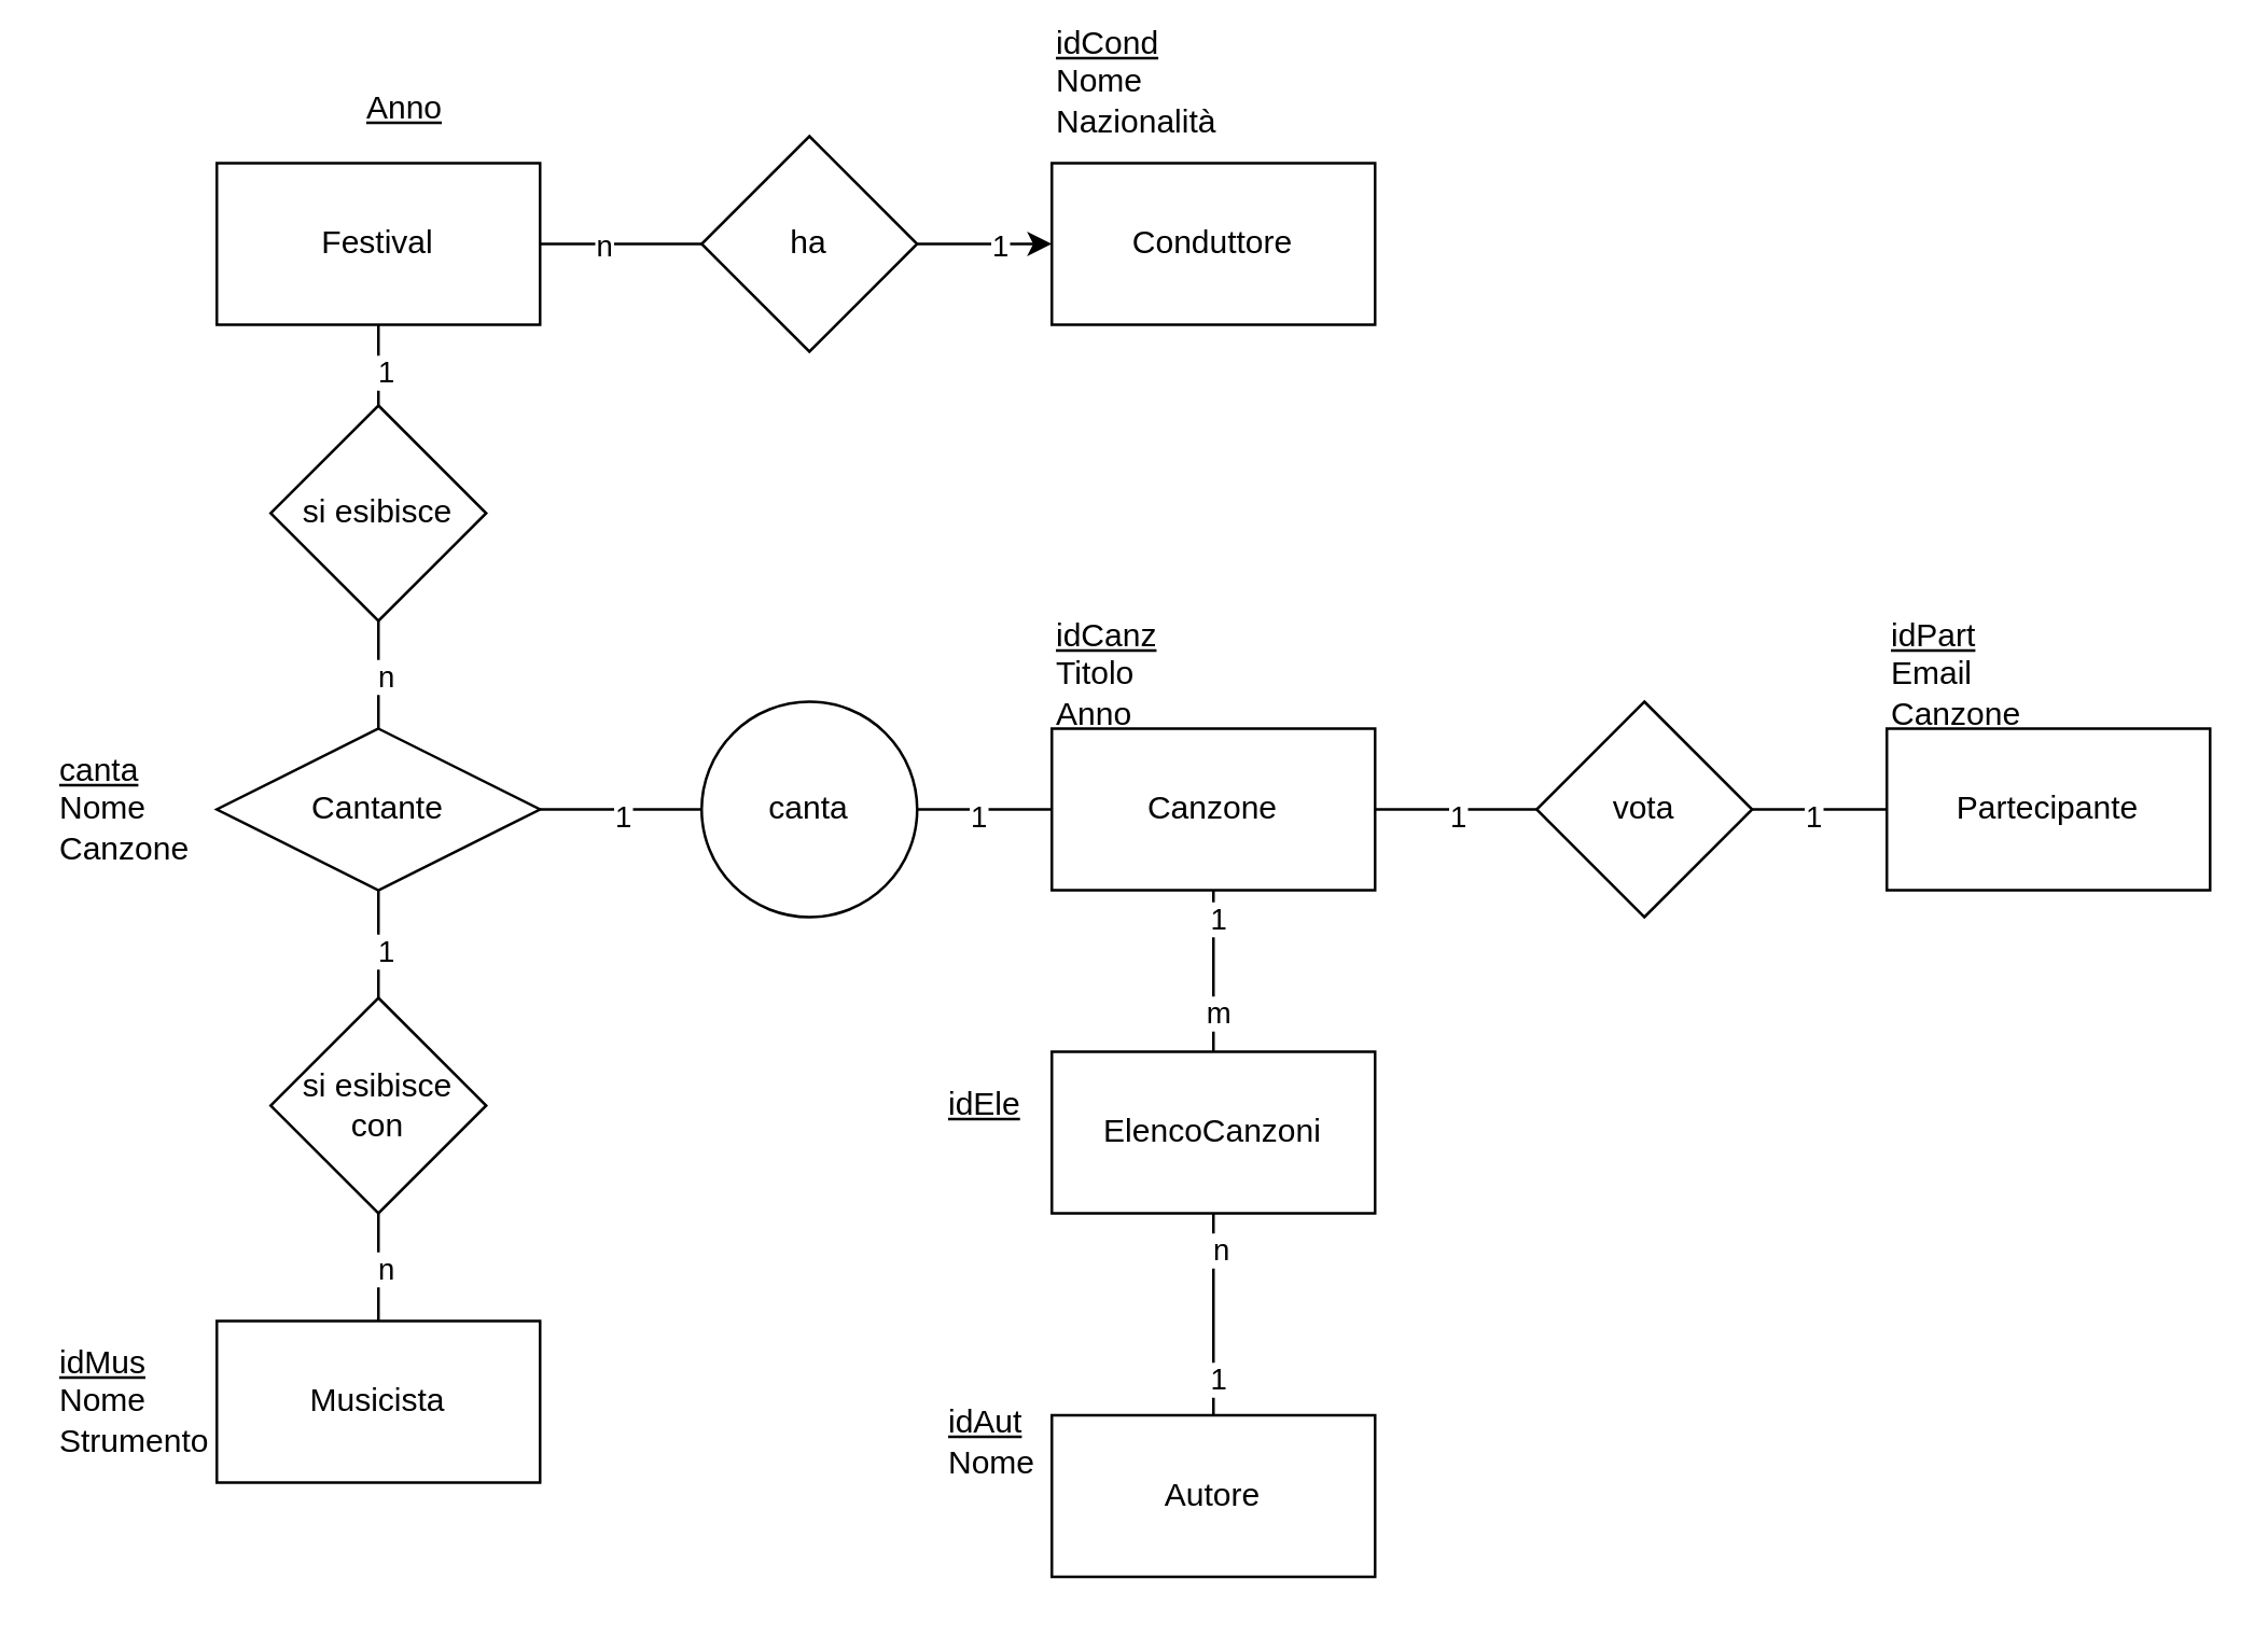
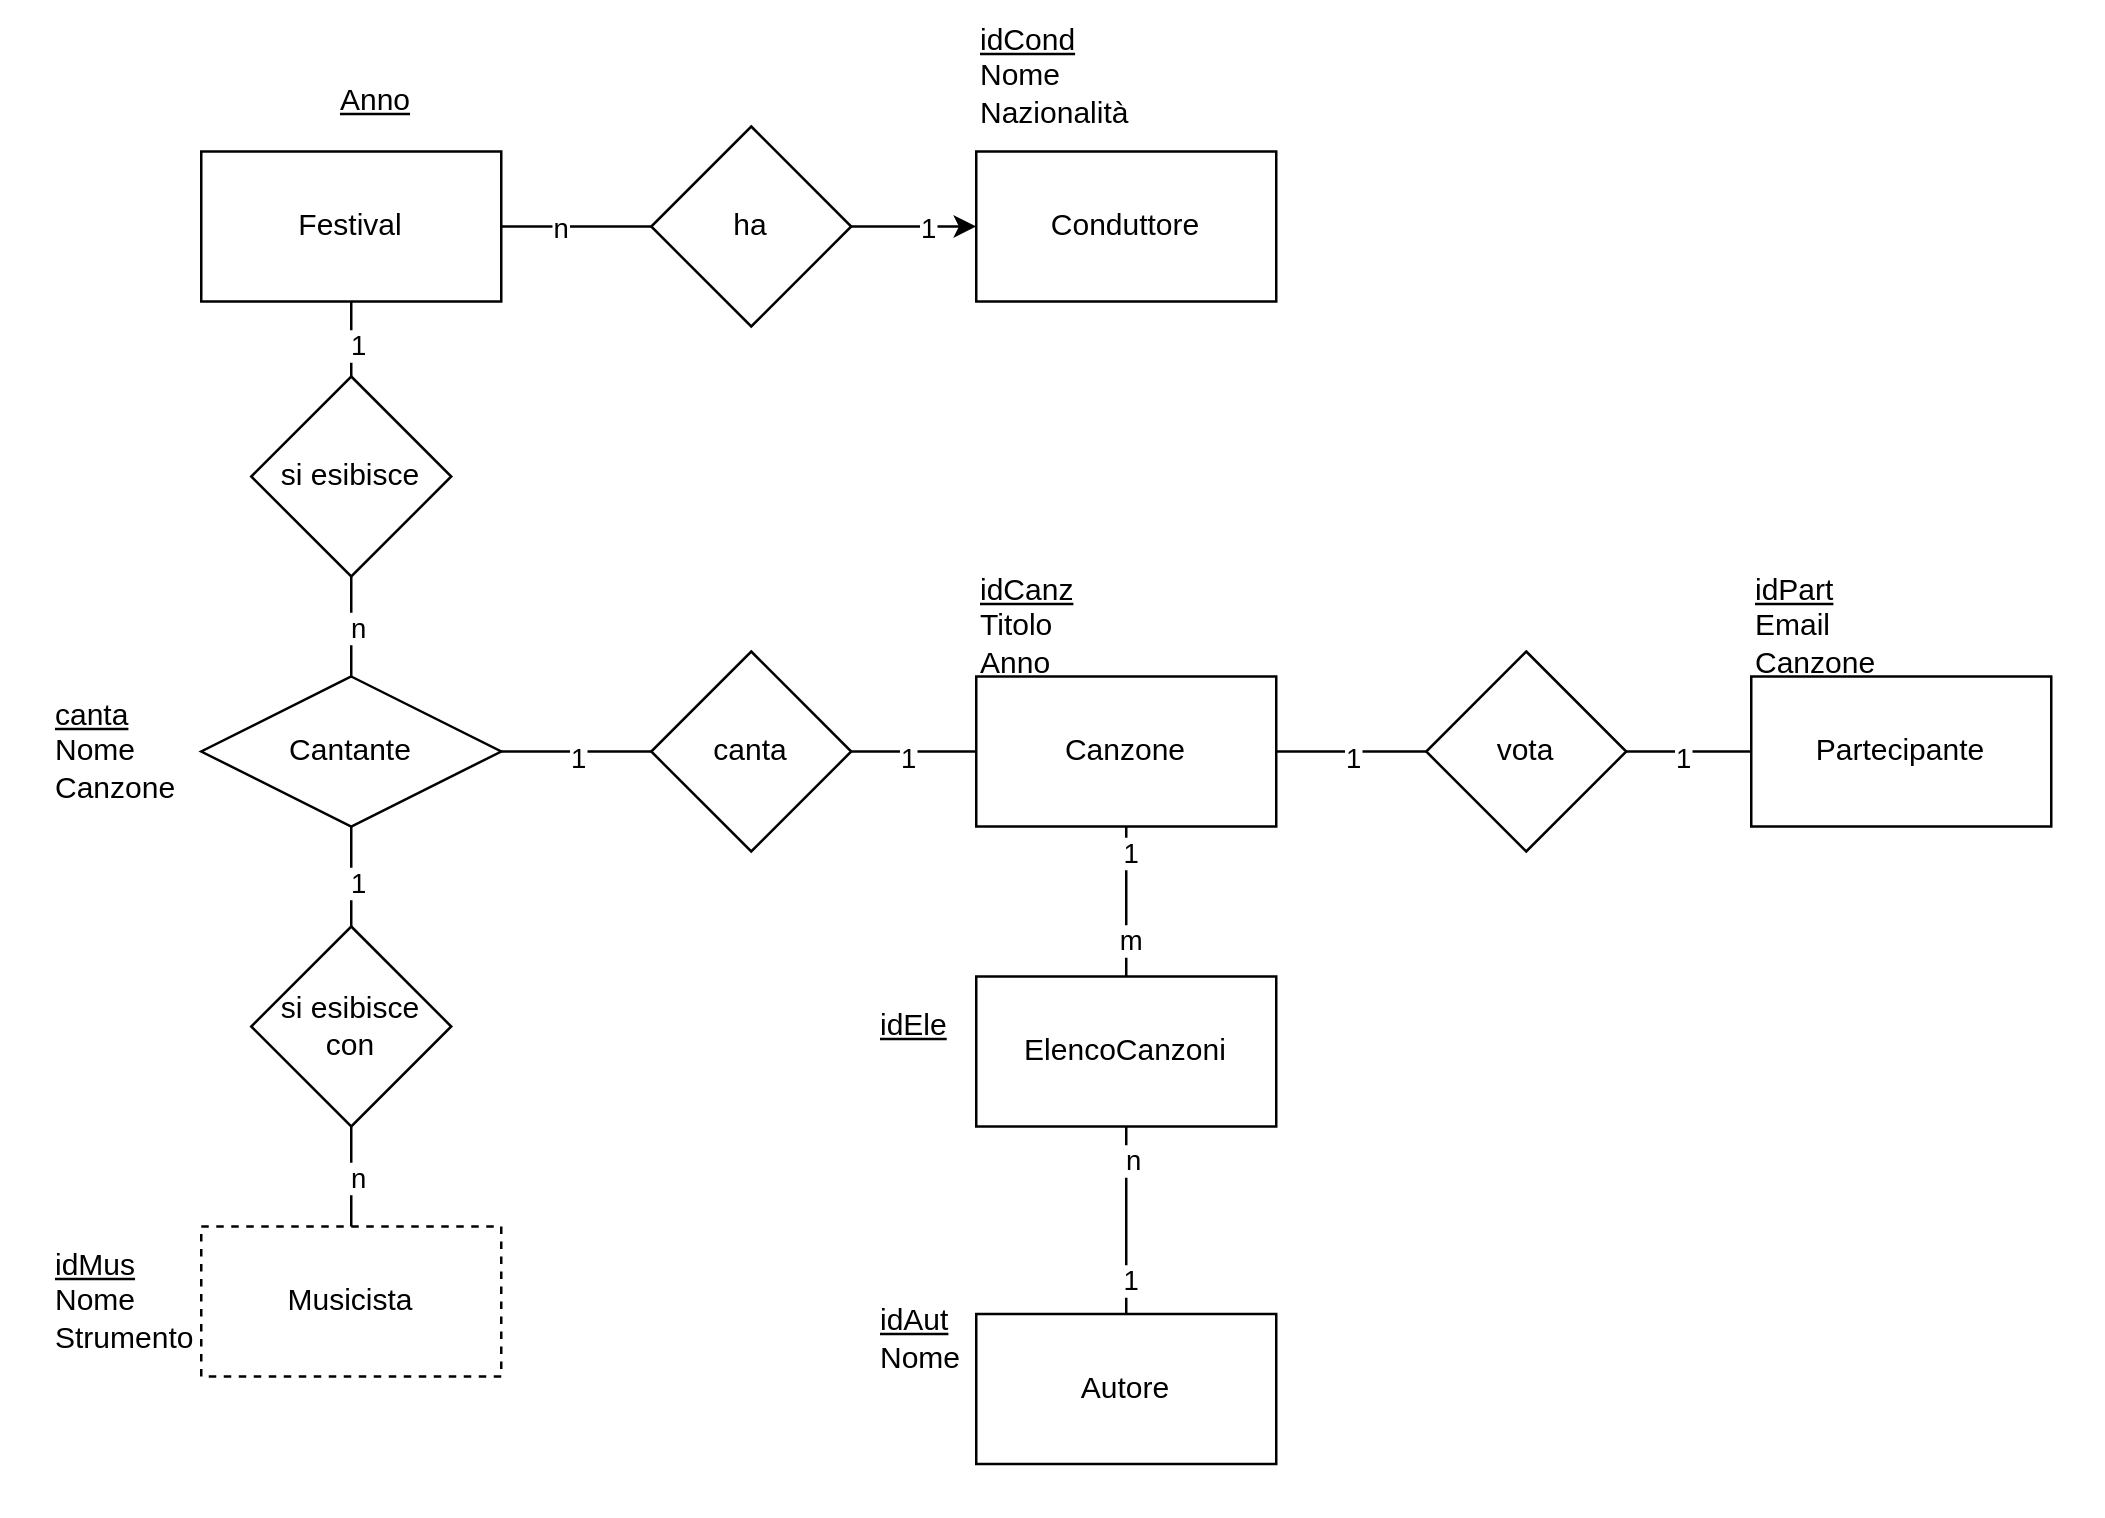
  <mxCell id="0" />
  <mxCell id="1" parent="0" />
  <mxCell id="2" value="Festival" style="rounded=0;whiteSpace=wrap;html=1;" vertex="1" parent="1"><mxGeometry x="80" y="60" width="120" height="60" as="geometry" /></mxCell>
  <mxCell id="3" value="Cantante" style="rhombus;whiteSpace=wrap;html=1;" vertex="1" parent="1"><mxGeometry x="80" y="270" width="120" height="60" as="geometry" /></mxCell>
  <mxCell id="4" value="Partecipante" style="rounded=0;whiteSpace=wrap;html=1;" vertex="1" parent="1"><mxGeometry x="700" y="270" width="120" height="60" as="geometry" /></mxCell>
  <mxCell id="5" value="Canzone" style="rounded=0;whiteSpace=wrap;html=1;" vertex="1" parent="1"><mxGeometry x="390" y="270" width="120" height="60" as="geometry" /></mxCell>
  <mxCell id="6" value="Conduttore" style="rounded=0;whiteSpace=wrap;html=1;" vertex="1" parent="1"><mxGeometry x="390" y="60" width="120" height="60" as="geometry" /></mxCell>
  <mxCell id="7" value="Autore" style="rounded=0;whiteSpace=wrap;html=1;" vertex="1" parent="1"><mxGeometry x="390" y="525" width="120" height="60" as="geometry" /></mxCell>
- <mxCell id="8" value="Musicista" style="rounded=0;whiteSpace=wrap;html=1;" vertex="1" parent="1"><mxGeometry x="80" y="490" width="120" height="60" as="geometry" /></mxCell>
+ <mxCell id="8" value="Musicista" style="rounded=0;whiteSpace=wrap;html=1;dashed=1;" vertex="1" parent="1"><mxGeometry x="80" y="490" width="120" height="60" as="geometry" /></mxCell>
  <mxCell id="9" value="" style="endArrow=classic;html=1;entryX=0;entryY=0.5;entryDx=0;entryDy=0;exitX=1;exitY=0.5;exitDx=0;exitDy=0;" edge="1" parent="1" source="11" target="6"><mxGeometry width="50" height="50" relative="1" as="geometry"><mxPoint x="210" y="120" as="sourcePoint" /><mxPoint x="260" y="70" as="targetPoint" /></mxGeometry></mxCell>
  <mxCell id="10" value="1" style="edgeLabel;html=1;align=center;verticalAlign=middle;resizable=0;points=[];" vertex="1" connectable="0" parent="9"><mxGeometry x="0.782" relative="1" as="geometry"><mxPoint x="-14.71" as="offset" /></mxGeometry></mxCell>
  <mxCell id="11" value="ha" style="rhombus;whiteSpace=wrap;html=1;" vertex="1" parent="1"><mxGeometry x="260" y="50" width="80" height="80" as="geometry" /></mxCell>
  <mxCell id="12" value="" style="endArrow=none;html=1;entryX=0;entryY=0.5;entryDx=0;entryDy=0;exitX=1;exitY=0.5;exitDx=0;exitDy=0;" edge="1" parent="1" source="2" target="11"><mxGeometry width="50" height="50" relative="1" as="geometry"><mxPoint x="200" y="90" as="sourcePoint" /><mxPoint x="370" y="90" as="targetPoint" /></mxGeometry></mxCell>
  <mxCell id="13" value="n" style="edgeLabel;html=1;align=center;verticalAlign=middle;resizable=0;points=[];" vertex="1" connectable="0" parent="12"><mxGeometry x="-0.737" y="-1" relative="1" as="geometry"><mxPoint x="15.29" y="-1" as="offset" /></mxGeometry></mxCell>
  <mxCell id="14" value="si esibisce" style="rhombus;whiteSpace=wrap;html=1;" vertex="1" parent="1"><mxGeometry x="100" y="150" width="80" height="80" as="geometry" /></mxCell>
  <mxCell id="15" value="" style="endArrow=none;html=1;" edge="1" parent="1" source="14" target="2"><mxGeometry width="50" height="50" relative="1" as="geometry"><mxPoint x="30" y="200" as="sourcePoint" /><mxPoint x="80" y="150" as="targetPoint" /></mxGeometry></mxCell>
  <mxCell id="16" value="1" style="edgeLabel;html=1;align=center;verticalAlign=middle;resizable=0;points=[];" vertex="1" connectable="0" parent="15"><mxGeometry x="-0.11" y="-2" relative="1" as="geometry"><mxPoint as="offset" /></mxGeometry></mxCell>
  <mxCell id="17" value="" style="endArrow=none;html=1;" edge="1" parent="1" source="3" target="14"><mxGeometry width="50" height="50" relative="1" as="geometry"><mxPoint x="20" y="260" as="sourcePoint" /><mxPoint x="70" y="210" as="targetPoint" /></mxGeometry></mxCell>
  <mxCell id="18" value="n" style="edgeLabel;html=1;align=center;verticalAlign=middle;resizable=0;points=[];" vertex="1" connectable="0" parent="17"><mxGeometry x="0.008" y="-2" relative="1" as="geometry"><mxPoint as="offset" /></mxGeometry></mxCell>
  <mxCell id="19" value="si esibisce con" style="rhombus;whiteSpace=wrap;html=1;" vertex="1" parent="1"><mxGeometry x="100" y="370" width="80" height="80" as="geometry" /></mxCell>
  <mxCell id="20" value="" style="endArrow=none;html=1;" edge="1" parent="1" source="19" target="3"><mxGeometry width="50" height="50" relative="1" as="geometry"><mxPoint x="130" y="430" as="sourcePoint" /><mxPoint x="240" y="350" as="targetPoint" /></mxGeometry></mxCell>
  <mxCell id="21" value="1" style="edgeLabel;html=1;align=center;verticalAlign=middle;resizable=0;points=[];" vertex="1" connectable="0" parent="20"><mxGeometry x="-0.11" y="-2" relative="1" as="geometry"><mxPoint as="offset" /></mxGeometry></mxCell>
  <mxCell id="22" value="" style="endArrow=none;html=1;" edge="1" parent="1" target="19" source="8"><mxGeometry width="50" height="50" relative="1" as="geometry"><mxPoint x="240" y="500" as="sourcePoint" /><mxPoint x="170" y="440" as="targetPoint" /></mxGeometry></mxCell>
  <mxCell id="23" value="n" style="edgeLabel;html=1;align=center;verticalAlign=middle;resizable=0;points=[];" vertex="1" connectable="0" parent="22"><mxGeometry x="0.008" y="-2" relative="1" as="geometry"><mxPoint as="offset" /></mxGeometry></mxCell>
- <mxCell id="24" value="canta" style="ellipse;whiteSpace=wrap;html=1;" vertex="1" parent="1"><mxGeometry x="260" y="260" width="80" height="80" as="geometry" /></mxCell>
+ <mxCell id="24" value="canta" style="rhombus;whiteSpace=wrap;html=1;" vertex="1" parent="1"><mxGeometry x="260" y="260" width="80" height="80" as="geometry" /></mxCell>
  <mxCell id="25" value="" style="endArrow=none;html=1;" edge="1" parent="1" source="24" target="5"><mxGeometry width="50" height="50" relative="1" as="geometry"><mxPoint x="40" y="210" as="sourcePoint" /><mxPoint x="150" y="130" as="targetPoint" /></mxGeometry></mxCell>
  <mxCell id="26" value="1" style="edgeLabel;html=1;align=center;verticalAlign=middle;resizable=0;points=[];" vertex="1" connectable="0" parent="25"><mxGeometry x="-0.11" y="-2" relative="1" as="geometry"><mxPoint as="offset" /></mxGeometry></mxCell>
  <mxCell id="27" value="" style="endArrow=none;html=1;" edge="1" parent="1" target="24" source="3"><mxGeometry width="50" height="50" relative="1" as="geometry"><mxPoint x="150" y="280" as="sourcePoint" /><mxPoint x="80" y="220" as="targetPoint" /></mxGeometry></mxCell>
  <mxCell id="28" value="1" style="edgeLabel;html=1;align=center;verticalAlign=middle;resizable=0;points=[];" vertex="1" connectable="0" parent="27"><mxGeometry x="0.008" y="-2" relative="1" as="geometry"><mxPoint as="offset" /></mxGeometry></mxCell>
  <mxCell id="29" value="vota" style="rhombus;whiteSpace=wrap;html=1;" vertex="1" parent="1"><mxGeometry x="570" y="260" width="80" height="80" as="geometry" /></mxCell>
  <mxCell id="30" value="" style="endArrow=none;html=1;" edge="1" parent="1" source="29" target="4"><mxGeometry width="50" height="50" relative="1" as="geometry"><mxPoint x="350" y="210" as="sourcePoint" /><mxPoint x="700" y="306" as="targetPoint" /></mxGeometry></mxCell>
  <mxCell id="31" value="1" style="edgeLabel;html=1;align=center;verticalAlign=middle;resizable=0;points=[];" vertex="1" connectable="0" parent="30"><mxGeometry x="-0.11" y="-2" relative="1" as="geometry"><mxPoint as="offset" /></mxGeometry></mxCell>
  <mxCell id="32" value="" style="endArrow=none;html=1;" edge="1" parent="1" target="29" source="5"><mxGeometry width="50" height="50" relative="1" as="geometry"><mxPoint x="510" y="306.25" as="sourcePoint" /><mxPoint x="390" y="220" as="targetPoint" /></mxGeometry></mxCell>
  <mxCell id="33" value="1" style="edgeLabel;html=1;align=center;verticalAlign=middle;resizable=0;points=[];" vertex="1" connectable="0" parent="32"><mxGeometry x="0.008" y="-2" relative="1" as="geometry"><mxPoint as="offset" /></mxGeometry></mxCell>
  <mxCell id="34" value="Anno" style="text;html=1;strokeColor=none;fillColor=none;align=center;verticalAlign=middle;whiteSpace=wrap;rounded=0;fontStyle=4" vertex="1" parent="1"><mxGeometry x="130" y="30" width="40" height="20" as="geometry" /></mxCell>
  <mxCell id="35" value="&lt;u&gt;idCond&lt;/u&gt;&lt;br&gt;Nome&lt;br&gt;Nazionalità" style="text;html=1;strokeColor=none;fillColor=none;align=left;verticalAlign=middle;whiteSpace=wrap;rounded=0;" vertex="1" parent="1"><mxGeometry x="390" y="20" width="40" height="20" as="geometry" /></mxCell>
  <mxCell id="36" value="&lt;u&gt;canta&lt;/u&gt;&lt;br&gt;Nome&lt;br&gt;Canzone" style="text;html=1;strokeColor=none;fillColor=none;align=left;verticalAlign=middle;whiteSpace=wrap;rounded=0;" vertex="1" parent="1"><mxGeometry x="20" y="290" width="40" height="20" as="geometry" /></mxCell>
  <mxCell id="37" value="&lt;u&gt;idMus&lt;/u&gt;&lt;br&gt;Nome&lt;br&gt;Strumento" style="text;html=1;strokeColor=none;fillColor=none;align=left;verticalAlign=middle;whiteSpace=wrap;rounded=0;" vertex="1" parent="1"><mxGeometry x="20" y="510" width="40" height="20" as="geometry" /></mxCell>
  <mxCell id="38" style="edgeStyle=orthogonalEdgeStyle;rounded=0;orthogonalLoop=1;jettySize=auto;html=1;exitX=0.5;exitY=1;exitDx=0;exitDy=0;" edge="1" parent="1" source="37" target="37"><mxGeometry relative="1" as="geometry" /></mxCell>
  <mxCell id="39" value="&lt;u&gt;idCanz&lt;/u&gt;&lt;br&gt;Titolo&lt;br&gt;Anno" style="text;html=1;strokeColor=none;fillColor=none;align=left;verticalAlign=middle;whiteSpace=wrap;rounded=0;" vertex="1" parent="1"><mxGeometry x="390" y="240" width="40" height="20" as="geometry" /></mxCell>
  <mxCell id="40" value="&lt;u&gt;idAut&lt;/u&gt;&lt;br&gt;Nome" style="text;html=1;strokeColor=none;fillColor=none;align=left;verticalAlign=middle;whiteSpace=wrap;rounded=0;" vertex="1" parent="1"><mxGeometry x="350" y="525" width="40" height="20" as="geometry" /></mxCell>
  <mxCell id="41" value="&lt;u&gt;idPart&lt;/u&gt;&lt;br&gt;Email&lt;br&gt;Canzone" style="text;html=1;strokeColor=none;fillColor=none;align=left;verticalAlign=middle;whiteSpace=wrap;rounded=0;" vertex="1" parent="1"><mxGeometry x="700" y="240" width="40" height="20" as="geometry" /></mxCell>
  <mxCell id="42" value="ElencoCanzoni" style="rounded=0;whiteSpace=wrap;html=1;align=center;" vertex="1" parent="1"><mxGeometry x="390" y="390" width="120" height="60" as="geometry" /></mxCell>
  <mxCell id="43" value="" style="endArrow=none;html=1;" edge="1" parent="1" source="5" target="42"><mxGeometry width="50" height="50" relative="1" as="geometry"><mxPoint x="400" y="330" as="sourcePoint" /><mxPoint x="450" y="280" as="targetPoint" /></mxGeometry></mxCell>
  <mxCell id="44" value="1" style="edgeLabel;html=1;align=center;verticalAlign=middle;resizable=0;points=[];" vertex="1" connectable="0" parent="43"><mxGeometry x="-0.661" y="1" relative="1" as="geometry"><mxPoint as="offset" /></mxGeometry></mxCell>
  <mxCell id="45" value="m" style="edgeLabel;html=1;align=center;verticalAlign=middle;resizable=0;points=[];" vertex="1" connectable="0" parent="43"><mxGeometry x="0.516" y="1" relative="1" as="geometry"><mxPoint as="offset" /></mxGeometry></mxCell>
  <mxCell id="46" value="" style="endArrow=none;html=1;" edge="1" parent="1" source="42" target="7"><mxGeometry width="50" height="50" relative="1" as="geometry"><mxPoint x="460" y="340" as="sourcePoint" /><mxPoint x="460" y="400" as="targetPoint" /></mxGeometry></mxCell>
  <mxCell id="47" value="1" style="edgeLabel;html=1;align=center;verticalAlign=middle;resizable=0;points=[];" vertex="1" connectable="0" parent="46"><mxGeometry x="0.62" y="1" relative="1" as="geometry"><mxPoint as="offset" /></mxGeometry></mxCell>
  <mxCell id="48" value="n" style="edgeLabel;html=1;align=center;verticalAlign=middle;resizable=0;points=[];" vertex="1" connectable="0" parent="46"><mxGeometry x="-0.666" y="2" relative="1" as="geometry"><mxPoint as="offset" /></mxGeometry></mxCell>
  <mxCell id="49" value="&lt;u&gt;idEle&lt;/u&gt;" style="text;html=1;strokeColor=none;fillColor=none;align=left;verticalAlign=middle;whiteSpace=wrap;rounded=0;" vertex="1" parent="1"><mxGeometry x="350" y="400" width="40" height="20" as="geometry" /></mxCell>
